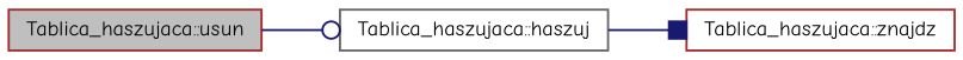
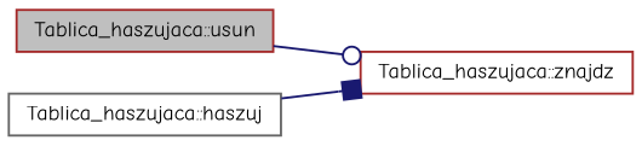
  digraph {
    fontname="Comic Neue"
    rankdir=LR
    node [color=brown fillcolor=white fontname="Comic Neue" fontsize=10 shape=record style=filled]
    edge [color=midnightblue fontname="Comic Neue" fontsize=10 labelfontname=Helvetica labelfontsize=10 style=solid]
    n1 [fillcolor=grey75 fontcolor=black height=0.2 label="Tablica_haszujaca::usun" width=0.4]
    n2 [height=0.2 label="Tablica_haszujaca::znajdz" width=0.4]
    n3 [color=gray40 height=0.2 label="Tablica_haszujaca::haszuj" width=0.4]
-   n1 -> n3 [arrowhead=odot]
+   n1 -> n2 [arrowhead=odot]
    n3 -> n2 [arrowhead=box]
  }
